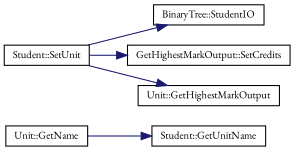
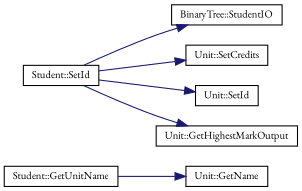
  digraph {
    fontname="EB Garamond"
    rankdir=LR
    node [color=black fillcolor=white fontname="EB Garamond" fontsize=10 shape=record style=filled]
    edge [color=midnightblue fontname="EB Garamond" fontsize=10 labelfontname=Helvetica labelfontsize=10 style=solid]
    n1 [height=0.2 label="Student::GetUnitName" width=0.4]
    n2 [height=0.2 label="Unit::GetName" width=0.4]
-   n3 [height=0.2 label="Student::SetUnit" width=0.4]
+   n3 [height=0.2 label="Student::SetId" width=0.4]
    n4 [height=0.2 label="BinaryTree::StudentIO" width=0.4]
-   n5 [height=0.2 label="GetHighestMarkOutput::SetCredits" width=0.4]
+   n5 [height=0.2 label="Unit::SetCredits" width=0.4]
+   n6 [height=0.2 label="Unit::SetId" width=0.4]
    n7 [height=0.2 label="Unit::GetHighestMarkOutput" width=0.4]
-   n2 -> n1
+   n1 -> n2
    n3 -> n4
    n3 -> n5
+   n3 -> n6
    n3 -> n7
  }
